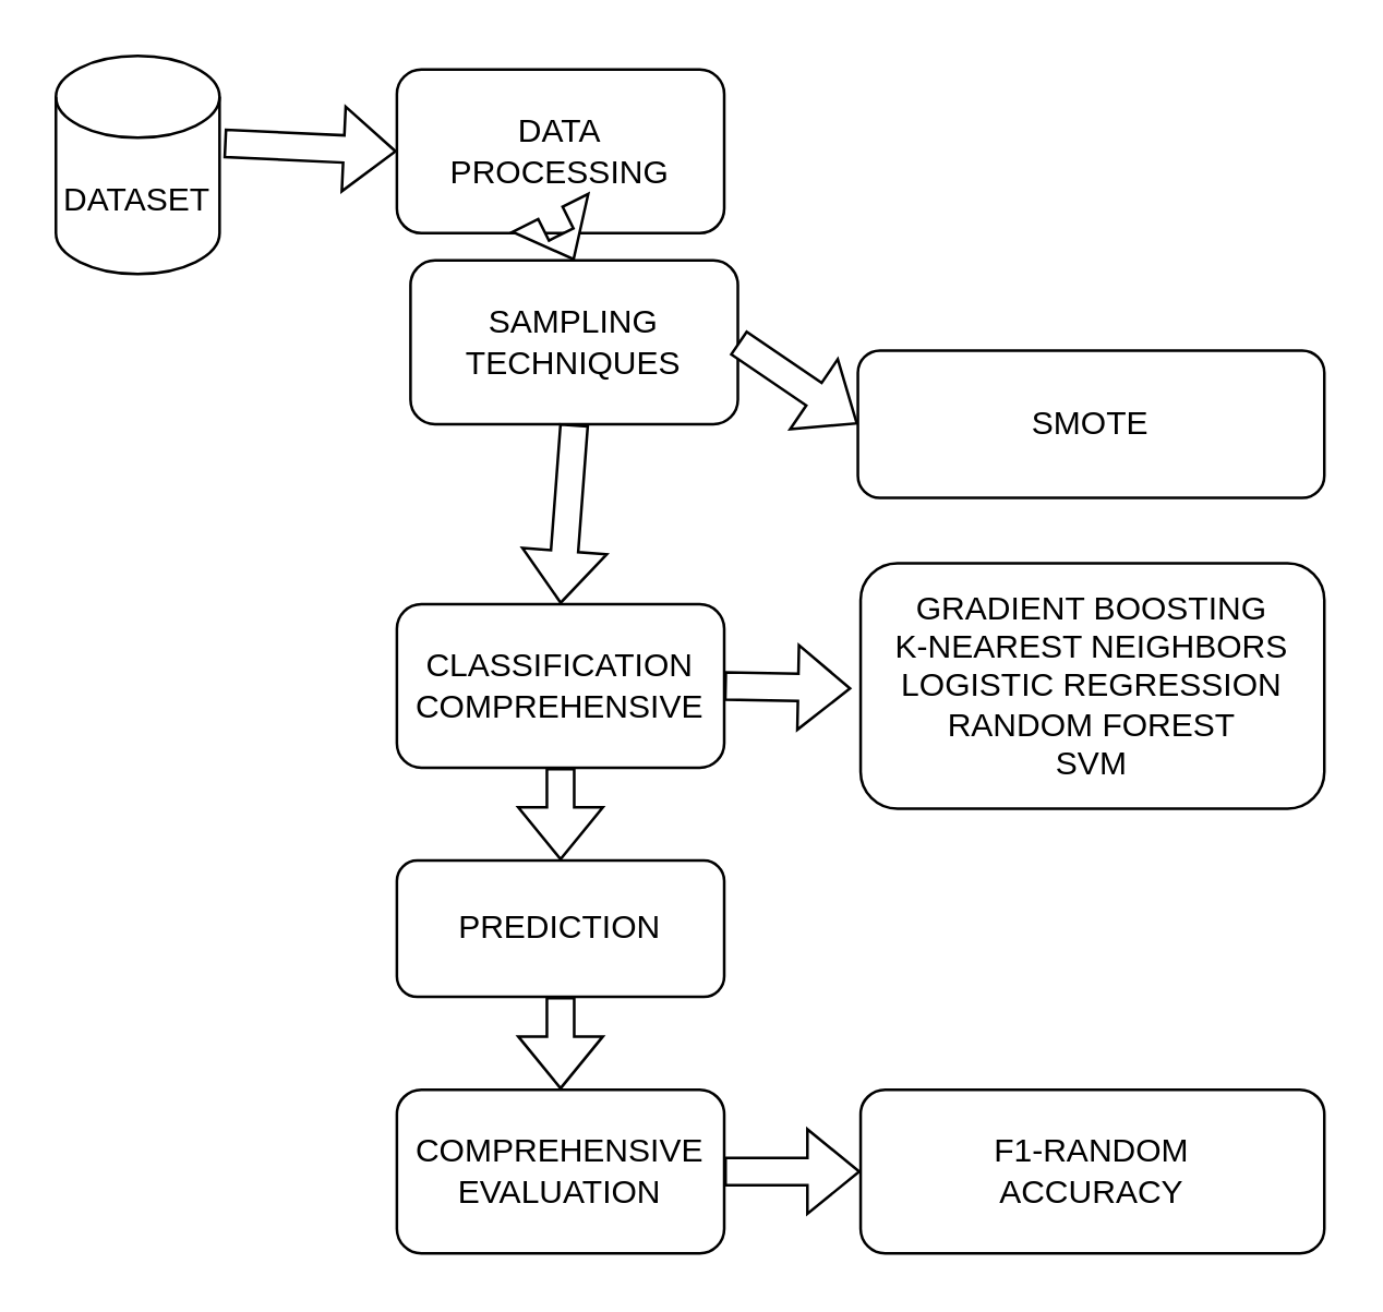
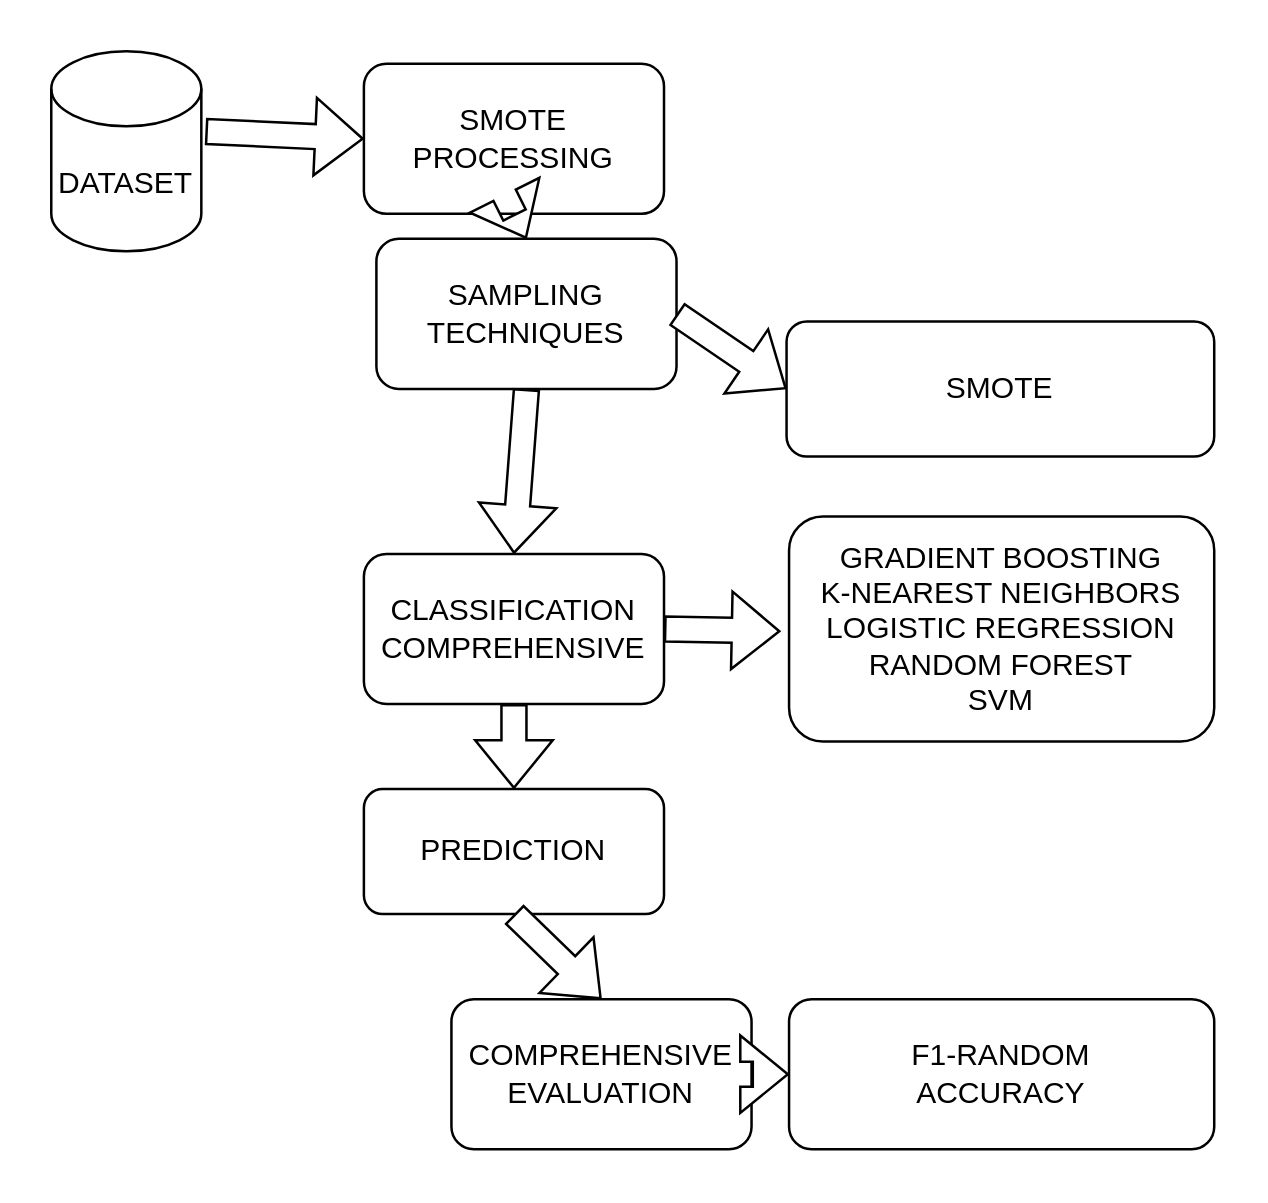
  <mxCell id="0" />
  <mxCell id="1" parent="0" />
  <mxCell id="2" value="DATASET" style="shape=cylinder3;whiteSpace=wrap;html=1;boundedLbl=1;backgroundOutline=1;size=15;fillColor=light-dark(#FFFFFF,#6F0D96);" parent="1" vertex="1"><mxGeometry x="20" y="20" width="60" height="80" as="geometry" /></mxCell>
  <mxCell id="3" value="" style="shape=flexArrow;endArrow=classic;html=1;rounded=0;exitX=1.027;exitY=0.401;exitDx=0;exitDy=0;exitPerimeter=0;entryX=0;entryY=0.5;entryDx=0;entryDy=0;fillColor=light-dark(#FFFFFF,#6F0D96);" parent="1" source="2" target="4" edge="1"><mxGeometry width="50" height="50" relative="1" as="geometry"><mxPoint x="95" y="-37" as="sourcePoint" /><mxPoint x="145" y="-41" as="targetPoint" /></mxGeometry></mxCell>
- <mxCell id="4" value="DATA&lt;div&gt;PROCESSING&lt;/div&gt;" style="rounded=1;whiteSpace=wrap;html=1;fillColor=light-dark(#FFFFFF,#6F0D96);" parent="1" vertex="1"><mxGeometry x="145" y="25" width="120" height="60" as="geometry" /></mxCell>
+ <mxCell id="4" value="SMOTE&lt;div&gt;PROCESSING&lt;/div&gt;" style="rounded=1;whiteSpace=wrap;html=1;fillColor=light-dark(#FFFFFF,#6F0D96);" parent="1" vertex="1"><mxGeometry x="145" y="25" width="120" height="60" as="geometry" /></mxCell>
  <mxCell id="5" value="SAMPLING&lt;div&gt;TECHNIQUES&lt;/div&gt;" style="rounded=1;whiteSpace=wrap;html=1;fillColor=light-dark(#FFFFFF,#6F0D96);" parent="1" vertex="1"><mxGeometry x="150" y="95" width="120" height="60" as="geometry" /></mxCell>
  <mxCell id="6" value="" style="shape=flexArrow;endArrow=classic;html=1;rounded=0;exitX=0.5;exitY=1;exitDx=0;exitDy=0;entryX=0.5;entryY=0;entryDx=0;entryDy=0;fillColor=light-dark(#FFFFFF,#6F0D96);" parent="1" source="4" target="5" edge="1"><mxGeometry width="50" height="50" relative="1" as="geometry"><mxPoint x="225" y="139" as="sourcePoint" /><mxPoint x="275" y="89" as="targetPoint" /></mxGeometry></mxCell>
  <mxCell id="7" value="CLASSIFICATION&lt;div&gt;COMPREHENSIVE&lt;/div&gt;" style="rounded=1;whiteSpace=wrap;html=1;fillColor=light-dark(#FFFFFF,#6F0D96);" parent="1" vertex="1"><mxGeometry x="145" y="221" width="120" height="60" as="geometry" /></mxCell>
  <mxCell id="8" value="" style="shape=flexArrow;endArrow=classic;html=1;rounded=0;exitX=0.5;exitY=1;exitDx=0;exitDy=0;entryX=0.5;entryY=0;entryDx=0;entryDy=0;fillColor=light-dark(#FFFFFF,#6F0D96);" parent="1" source="5" target="7" edge="1"><mxGeometry width="50" height="50" relative="1" as="geometry"><mxPoint x="224" y="189" as="sourcePoint" /><mxPoint x="275" y="193" as="targetPoint" /></mxGeometry></mxCell>
  <mxCell id="9" value="PREDICTION" style="rounded=1;whiteSpace=wrap;html=1;fillColor=light-dark(#FFFFFF,#6F0D96);" parent="1" vertex="1"><mxGeometry x="145" y="315" width="120" height="50" as="geometry" /></mxCell>
  <mxCell id="10" value="" style="shape=flexArrow;endArrow=classic;html=1;rounded=0;entryX=0.5;entryY=0;entryDx=0;entryDy=0;exitX=0.5;exitY=1;exitDx=0;exitDy=0;fillColor=light-dark(#FFFFFF,#6F0D96);" parent="1" source="7" target="9" edge="1"><mxGeometry width="50" height="50" relative="1" as="geometry"><mxPoint x="225" y="293" as="sourcePoint" /><mxPoint x="275" y="297" as="targetPoint" /></mxGeometry></mxCell>
- <mxCell id="11" value="COMPREHENSIVE&lt;div&gt;EVALUATION&lt;/div&gt;" style="rounded=1;whiteSpace=wrap;html=1;fillColor=light-dark(#FFFFFF,#6F0D96);" parent="1" vertex="1"><mxGeometry x="145" y="399" width="120" height="60" as="geometry" /></mxCell>
+ <mxCell id="11" value="COMPREHENSIVE&lt;div&gt;EVALUATION&lt;/div&gt;" style="rounded=1;whiteSpace=wrap;html=1;fillColor=light-dark(#FFFFFF,#6F0D96);" parent="1" vertex="1"><mxGeometry x="180" y="399" width="120" height="60" as="geometry" /></mxCell>
  <mxCell id="12" value="" style="shape=flexArrow;endArrow=classic;html=1;rounded=0;exitX=0.5;exitY=1;exitDx=0;exitDy=0;entryX=0.5;entryY=0;entryDx=0;entryDy=0;fillColor=light-dark(#FFFFFF,#6F0D96);" parent="1" source="9" target="11" edge="1"><mxGeometry width="50" height="50" relative="1" as="geometry"><mxPoint x="224" y="397" as="sourcePoint" /><mxPoint x="275" y="401" as="targetPoint" /></mxGeometry></mxCell>
  <mxCell id="13" value="" style="shape=flexArrow;endArrow=classic;html=1;rounded=0;exitX=1;exitY=0.5;exitDx=0;exitDy=0;fillColor=light-dark(#FFFFFF,#6F0D96);entryX=-0.02;entryY=0.51;entryDx=0;entryDy=0;entryPerimeter=0;" parent="1" source="7" target="14" edge="1"><mxGeometry width="50" height="50" relative="1" as="geometry"><mxPoint x="325" y="269" as="sourcePoint" /><mxPoint x="335" y="263" as="targetPoint" /></mxGeometry></mxCell>
  <mxCell id="14" value="GRADIENT BOOSTING&lt;div&gt;K-NEAREST NEIGHBORS&lt;/div&gt;&lt;div&gt;LOGISTIC REGRESSION&lt;/div&gt;&lt;div&gt;RANDOM FOREST&lt;/div&gt;&lt;div&gt;SVM&lt;/div&gt;" style="rounded=1;whiteSpace=wrap;html=1;fillColor=light-dark(#FFFFFF,#6F0D96);" parent="1" vertex="1"><mxGeometry x="315" y="206" width="170" height="90" as="geometry" /></mxCell>
  <mxCell id="15" value="" style="shape=flexArrow;endArrow=classic;html=1;rounded=0;exitX=1;exitY=0.5;exitDx=0;exitDy=0;fillColor=light-dark(#FFFFFF,#6F0D96);" parent="1" source="11" target="16" edge="1"><mxGeometry width="50" height="50" relative="1" as="geometry"><mxPoint x="284" y="461" as="sourcePoint" /><mxPoint x="365" y="461" as="targetPoint" /></mxGeometry></mxCell>
  <mxCell id="16" value="F1-RANDOM&lt;div&gt;ACCURACY&lt;/div&gt;" style="rounded=1;whiteSpace=wrap;html=1;fillColor=light-dark(#FFFFFF,#6F0D96);" parent="1" vertex="1"><mxGeometry x="315" y="399" width="170" height="60" as="geometry" /></mxCell>
  <mxCell id="17" value="" style="shape=flexArrow;endArrow=classic;html=1;rounded=0;exitX=1;exitY=0.5;exitDx=0;exitDy=0;fillColor=light-dark(#FFFFFF,#6F0D96);entryX=0;entryY=0.5;entryDx=0;entryDy=0;" parent="1" source="5" target="18" edge="1"><mxGeometry width="50" height="50" relative="1" as="geometry"><mxPoint x="285" y="158" as="sourcePoint" /><mxPoint x="325" y="158" as="targetPoint" /></mxGeometry></mxCell>
  <mxCell id="18" value="SMOTE" style="rounded=1;whiteSpace=wrap;html=1;fillColor=light-dark(#FFFFFF,#6F0D96);" parent="1" vertex="1"><mxGeometry x="314" y="128" width="171" height="54" as="geometry" /></mxCell>
